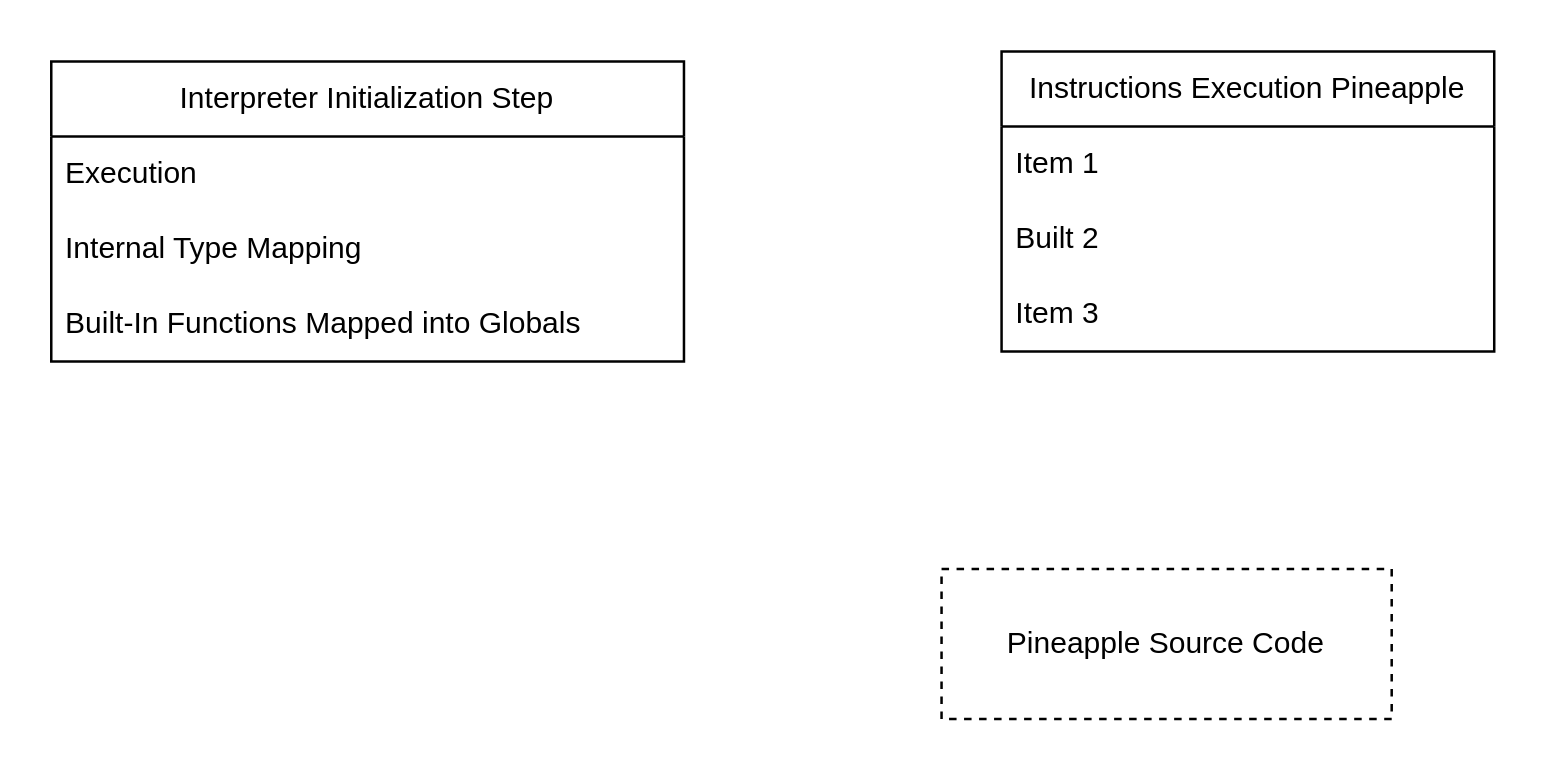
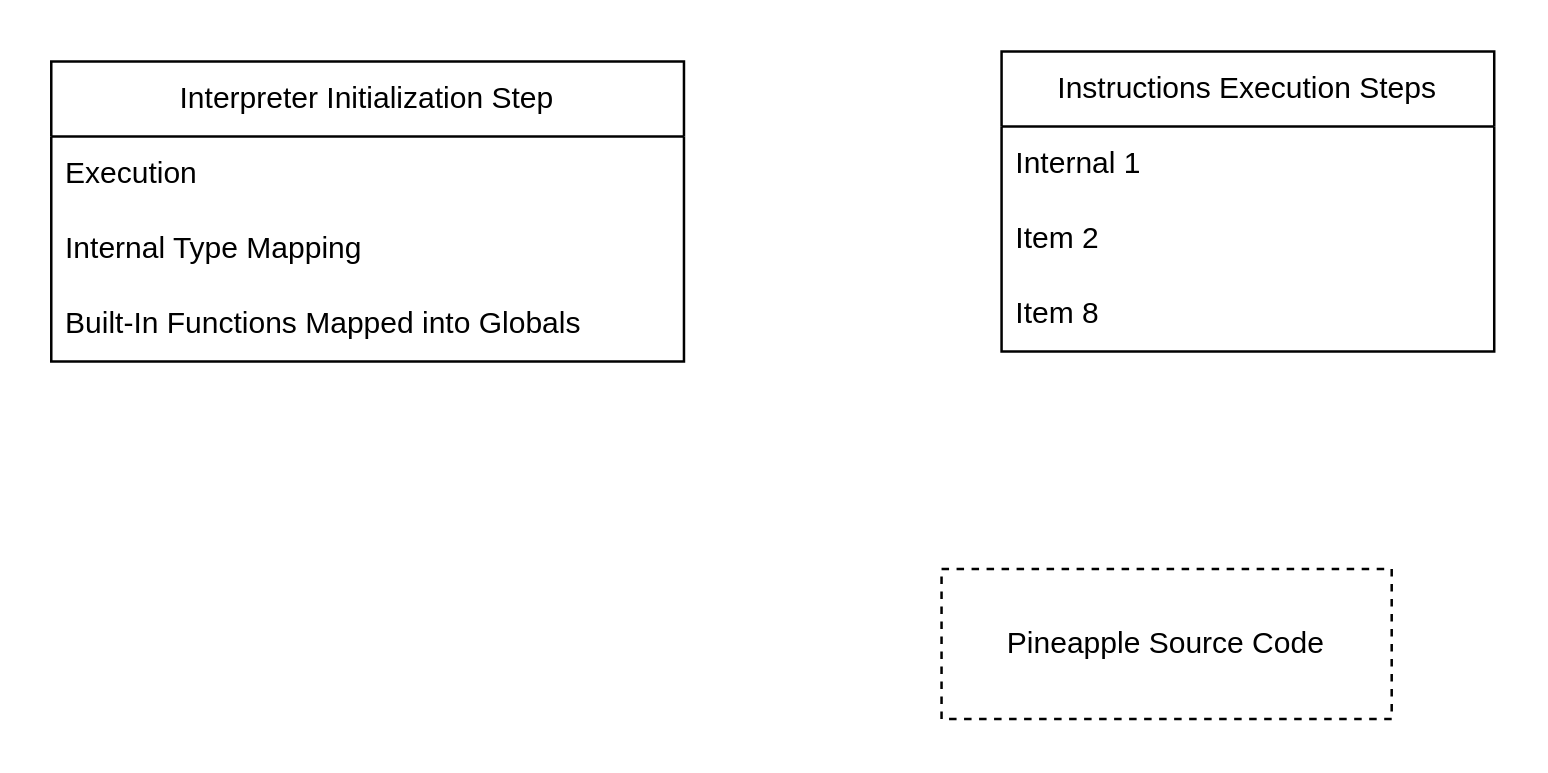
  <mxCell id="0" />
  <mxCell id="1" parent="0" />
  <mxCell id="2" value="Pineapple Source Code" style="rounded=0;whiteSpace=wrap;html=1;dashed=1;" vertex="1" parent="1"><mxGeometry x="376" y="227" width="180" height="60" as="geometry" /></mxCell>
  <mxCell id="3" value="Interpreter Initialization Step" style="swimlane;fontStyle=0;childLayout=stackLayout;horizontal=1;startSize=30;horizontalStack=0;resizeParent=1;resizeParentMax=0;resizeLast=0;collapsible=1;marginBottom=0;whiteSpace=wrap;html=1;" vertex="1" parent="1"><mxGeometry x="20" y="24" width="253" height="120" as="geometry" /></mxCell>
  <mxCell id="4" value="Execution" style="text;strokeColor=none;fillColor=none;align=left;verticalAlign=middle;spacingLeft=4;spacingRight=4;overflow=hidden;points=[[0,0.5],[1,0.5]];portConstraint=eastwest;rotatable=0;whiteSpace=wrap;html=1;" vertex="1" parent="3"><mxGeometry y="30" width="253" height="30" as="geometry" /></mxCell>
  <mxCell id="5" value="Internal Type Mapping" style="text;strokeColor=none;fillColor=none;align=left;verticalAlign=middle;spacingLeft=4;spacingRight=4;overflow=hidden;points=[[0,0.5],[1,0.5]];portConstraint=eastwest;rotatable=0;whiteSpace=wrap;html=1;" vertex="1" parent="3"><mxGeometry y="60" width="253" height="30" as="geometry" /></mxCell>
  <mxCell id="6" value="Built-In Functions Mapped into Globals" style="text;strokeColor=none;fillColor=none;align=left;verticalAlign=middle;spacingLeft=4;spacingRight=4;overflow=hidden;points=[[0,0.5],[1,0.5]];portConstraint=eastwest;rotatable=0;whiteSpace=wrap;html=1;" vertex="1" parent="3"><mxGeometry y="90" width="253" height="30" as="geometry" /></mxCell>
- <mxCell id="7" value="Instructions Execution Pineapple" style="swimlane;fontStyle=0;childLayout=stackLayout;horizontal=1;startSize=30;horizontalStack=0;resizeParent=1;resizeParentMax=0;resizeLast=0;collapsible=1;marginBottom=0;whiteSpace=wrap;html=1;" vertex="1" parent="1"><mxGeometry x="400" y="20" width="197" height="120" as="geometry" /></mxCell>
- <mxCell id="8" value="Item 1" style="text;strokeColor=none;fillColor=none;align=left;verticalAlign=middle;spacingLeft=4;spacingRight=4;overflow=hidden;points=[[0,0.5],[1,0.5]];portConstraint=eastwest;rotatable=0;whiteSpace=wrap;html=1;" vertex="1" parent="7"><mxGeometry y="30" width="197" height="30" as="geometry" /></mxCell>
- <mxCell id="9" value="Built 2" style="text;strokeColor=none;fillColor=none;align=left;verticalAlign=middle;spacingLeft=4;spacingRight=4;overflow=hidden;points=[[0,0.5],[1,0.5]];portConstraint=eastwest;rotatable=0;whiteSpace=wrap;html=1;" vertex="1" parent="7"><mxGeometry y="60" width="197" height="30" as="geometry" /></mxCell>
- <mxCell id="10" value="Item 3" style="text;strokeColor=none;fillColor=none;align=left;verticalAlign=middle;spacingLeft=4;spacingRight=4;overflow=hidden;points=[[0,0.5],[1,0.5]];portConstraint=eastwest;rotatable=0;whiteSpace=wrap;html=1;" vertex="1" parent="7"><mxGeometry y="90" width="197" height="30" as="geometry" /></mxCell>
+ <mxCell id="7" value="Instructions Execution Steps" style="swimlane;fontStyle=0;childLayout=stackLayout;horizontal=1;startSize=30;horizontalStack=0;resizeParent=1;resizeParentMax=0;resizeLast=0;collapsible=1;marginBottom=0;whiteSpace=wrap;html=1;" vertex="1" parent="1"><mxGeometry x="400" y="20" width="197" height="120" as="geometry" /></mxCell>
+ <mxCell id="8" value="Internal 1" style="text;strokeColor=none;fillColor=none;align=left;verticalAlign=middle;spacingLeft=4;spacingRight=4;overflow=hidden;points=[[0,0.5],[1,0.5]];portConstraint=eastwest;rotatable=0;whiteSpace=wrap;html=1;" vertex="1" parent="7"><mxGeometry y="30" width="197" height="30" as="geometry" /></mxCell>
+ <mxCell id="9" value="Item 2" style="text;strokeColor=none;fillColor=none;align=left;verticalAlign=middle;spacingLeft=4;spacingRight=4;overflow=hidden;points=[[0,0.5],[1,0.5]];portConstraint=eastwest;rotatable=0;whiteSpace=wrap;html=1;" vertex="1" parent="7"><mxGeometry y="60" width="197" height="30" as="geometry" /></mxCell>
+ <mxCell id="10" value="Item 8" style="text;strokeColor=none;fillColor=none;align=left;verticalAlign=middle;spacingLeft=4;spacingRight=4;overflow=hidden;points=[[0,0.5],[1,0.5]];portConstraint=eastwest;rotatable=0;whiteSpace=wrap;html=1;" vertex="1" parent="7"><mxGeometry y="90" width="197" height="30" as="geometry" /></mxCell>
